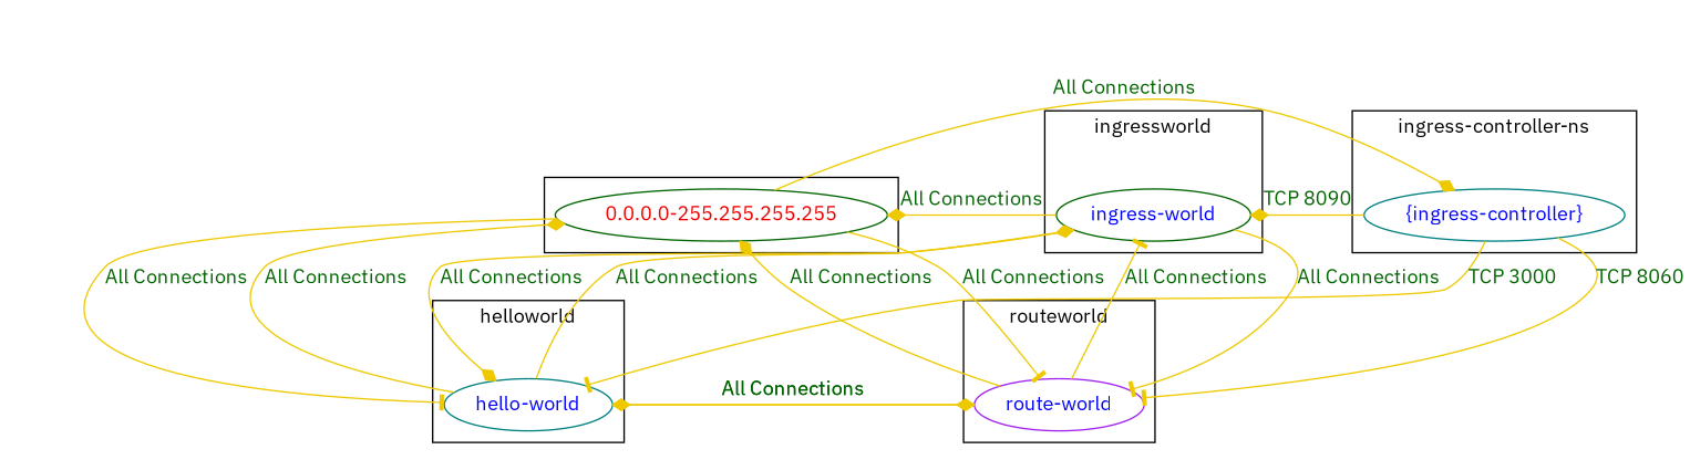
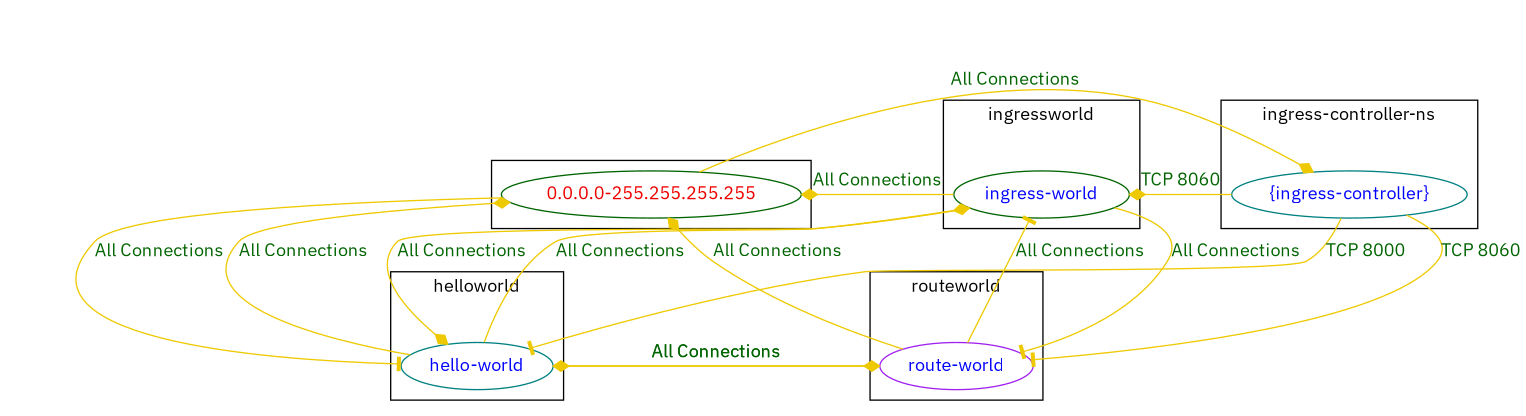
  digraph {
    fontname="IBM Plex Sans"
    node [color=teal fontcolor=blue fontname="IBM Plex Sans"]
    edge [arrowhead=diamond color=gold2 fontcolor=darkgreen fontname="IBM Plex Sans"]
    n1 [label="hello-world"]
    n2 [color=darkgreen fontcolor=red2 label="0.0.0.0-255.255.255.255"]
    n3 [label="{ingress-controller}"]
    n4 [color=darkgreen label="ingress-world"]
    n5 [color=purple label="route-world"]
    subgraph cluster_1 {
      label=helloworld
      n1
    }
    subgraph cluster_2 {
      n2
    }
    subgraph cluster_3 {
      label="ingress-controller-ns"
      n3
    }
    subgraph cluster_4 {
      label=ingressworld
      n4
    }
    subgraph cluster_5 {
      label=routeworld
      n5
    }
    n1 -> n2 [label="All Connections"]
    n1 -> n4 [label="All Connections"]
    n1 -> n5 [label="All Connections"]
    n2 -> n1 [arrowhead=tee label="All Connections"]
    n2 -> n3 [label="All Connections"]
-   n2 -> n5 [arrowhead=tee label="All Connections"]
-   n3 -> n1 [arrowhead=tee label="TCP 3000"]
-   n3 -> n4 [label="TCP 8090"]
+   n3 -> n1 [arrowhead=tee label="TCP 8000"]
+   n3 -> n4 [label="TCP 8060"]
    n3 -> n5 [arrowhead=tee label="TCP 8060"]
    n4 -> n1 [label="All Connections"]
    n4 -> n2 [label="All Connections"]
    n4 -> n5 [arrowhead=tee label="All Connections"]
    n5 -> n1 [label="All Connections"]
    n5 -> n2 [label="All Connections"]
    n5 -> n4 [arrowhead=tee label="All Connections"]
  }
